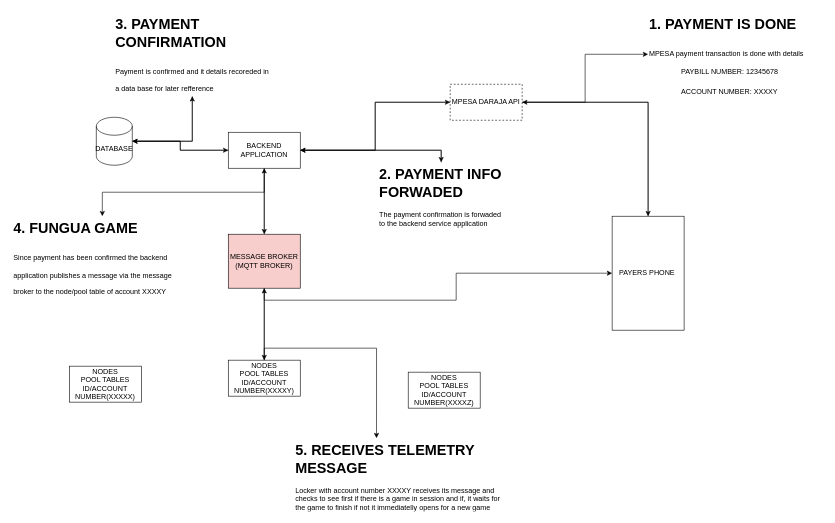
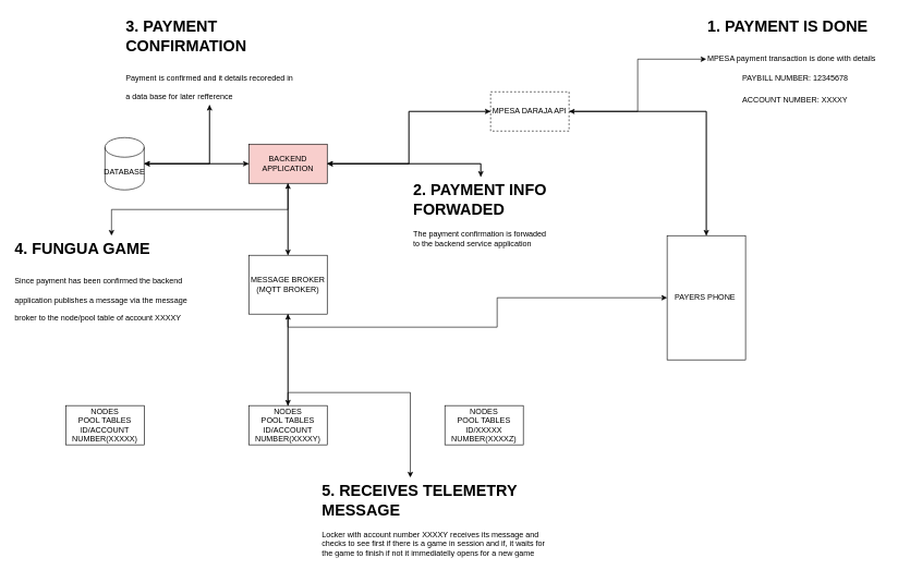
  <mxCell id="0" />
  <mxCell id="1" parent="0" />
- <mxCell id="2" value="NODES&lt;br&gt;POOL TABLES&lt;div&gt;ID/ACCOUNT NUMBER(XXXXX)&lt;/div&gt;" style="rounded=0;whiteSpace=wrap;html=1;" vertex="1" parent="1"><mxGeometry x="115" y="610" width="120" height="60" as="geometry" /></mxCell>
+ <mxCell id="2" value="NODES&lt;br&gt;POOL TABLES&lt;div&gt;ID/ACCOUNT NUMBER(XXXXX)&lt;/div&gt;" style="rounded=0;whiteSpace=wrap;html=1;" vertex="1" parent="1"><mxGeometry x="100" y="620" width="120" height="60" as="geometry" /></mxCell>
  <mxCell id="3" style="edgeStyle=orthogonalEdgeStyle;rounded=0;orthogonalLoop=1;jettySize=auto;html=1;entryX=0.5;entryY=1;entryDx=0;entryDy=0;" edge="1" parent="1" source="4" target="9"><mxGeometry relative="1" as="geometry" /></mxCell>
- <mxCell id="4" value="NODES&lt;br&gt;POOL TABLES&lt;div&gt;ID/ACCOUNT NUMBER(XXXXY)&lt;/div&gt;" style="rounded=0;whiteSpace=wrap;html=1;" vertex="1" parent="1"><mxGeometry x="380" y="600" width="120" height="60" as="geometry" /></mxCell>
- <mxCell id="5" value="NODES&lt;br&gt;POOL TABLES&lt;div&gt;ID/ACCOUNT NUMBER(XXXXZ)&lt;/div&gt;" style="rounded=0;whiteSpace=wrap;html=1;" vertex="1" parent="1"><mxGeometry x="680" y="620" width="120" height="60" as="geometry" /></mxCell>
+ <mxCell id="4" value="NODES&lt;br&gt;POOL TABLES&lt;div&gt;ID/ACCOUNT NUMBER(XXXXY)&lt;/div&gt;" style="rounded=0;whiteSpace=wrap;html=1;" vertex="1" parent="1"><mxGeometry x="380" y="620" width="120" height="60" as="geometry" /></mxCell>
+ <mxCell id="5" value="NODES&lt;br&gt;POOL TABLES&lt;div&gt;ID/XXXXX NUMBER(XXXXZ)&lt;/div&gt;" style="rounded=0;whiteSpace=wrap;html=1;" vertex="1" parent="1"><mxGeometry x="680" y="620" width="120" height="60" as="geometry" /></mxCell>
  <mxCell id="6" style="edgeStyle=orthogonalEdgeStyle;rounded=0;orthogonalLoop=1;jettySize=auto;html=1;exitX=0.5;exitY=0;exitDx=0;exitDy=0;" edge="1" parent="1" source="9" target="14"><mxGeometry relative="1" as="geometry" /></mxCell>
  <mxCell id="7" style="edgeStyle=orthogonalEdgeStyle;rounded=0;orthogonalLoop=1;jettySize=auto;html=1;exitX=0.5;exitY=1;exitDx=0;exitDy=0;entryX=0.5;entryY=0;entryDx=0;entryDy=0;" edge="1" parent="1" source="9" target="4"><mxGeometry relative="1" as="geometry" /></mxCell>
  <mxCell id="8" style="edgeStyle=orthogonalEdgeStyle;rounded=0;orthogonalLoop=1;jettySize=auto;html=1;exitX=0.5;exitY=1;exitDx=0;exitDy=0;" edge="1" parent="1" source="9" target="20"><mxGeometry relative="1" as="geometry" /></mxCell>
- <mxCell id="9" value="MESSAGE BROKER (MQTT BROKER)" style="rounded=0;whiteSpace=wrap;html=1;fillColor=#f8cecc;" vertex="1" parent="1"><mxGeometry x="380" y="390" width="120" height="90" as="geometry" /></mxCell>
+ <mxCell id="9" value="MESSAGE BROKER (MQTT BROKER)" style="rounded=0;whiteSpace=wrap;html=1;" vertex="1" parent="1"><mxGeometry x="380" y="390" width="120" height="90" as="geometry" /></mxCell>
  <mxCell id="10" style="edgeStyle=orthogonalEdgeStyle;rounded=0;orthogonalLoop=1;jettySize=auto;html=1;exitX=0.5;exitY=1;exitDx=0;exitDy=0;entryX=0.5;entryY=0;entryDx=0;entryDy=0;" edge="1" parent="1" source="14" target="9"><mxGeometry relative="1" as="geometry" /></mxCell>
  <mxCell id="11" style="edgeStyle=orthogonalEdgeStyle;rounded=0;orthogonalLoop=1;jettySize=auto;html=1;exitX=1;exitY=0.5;exitDx=0;exitDy=0;entryX=0;entryY=0.5;entryDx=0;entryDy=0;" edge="1" parent="1" source="14" target="18"><mxGeometry relative="1" as="geometry" /></mxCell>
  <mxCell id="12" style="edgeStyle=orthogonalEdgeStyle;rounded=0;orthogonalLoop=1;jettySize=auto;html=1;exitX=0.5;exitY=1;exitDx=0;exitDy=0;entryX=0.5;entryY=0;entryDx=0;entryDy=0;" edge="1" parent="1" source="14" target="29"><mxGeometry relative="1" as="geometry" /></mxCell>
  <mxCell id="13" style="edgeStyle=orthogonalEdgeStyle;rounded=0;orthogonalLoop=1;jettySize=auto;html=1;exitX=1;exitY=0.5;exitDx=0;exitDy=0;entryX=0.5;entryY=0;entryDx=0;entryDy=0;" edge="1" parent="1" source="14" target="26"><mxGeometry relative="1" as="geometry" /></mxCell>
- <mxCell id="14" value="BACKEND APPLICATION" style="rounded=0;whiteSpace=wrap;html=1;" vertex="1" parent="1"><mxGeometry x="380" y="220" width="120" height="60" as="geometry" /></mxCell>
+ <mxCell id="14" value="BACKEND APPLICATION" style="rounded=0;whiteSpace=wrap;html=1;fillColor=#f8cecc;" vertex="1" parent="1"><mxGeometry x="380" y="220" width="120" height="60" as="geometry" /></mxCell>
  <mxCell id="15" style="edgeStyle=orthogonalEdgeStyle;rounded=0;orthogonalLoop=1;jettySize=auto;html=1;exitX=0;exitY=0.5;exitDx=0;exitDy=0;entryX=1;entryY=0.5;entryDx=0;entryDy=0;" edge="1" parent="1" source="18" target="14"><mxGeometry relative="1" as="geometry" /></mxCell>
  <mxCell id="16" style="edgeStyle=orthogonalEdgeStyle;rounded=0;orthogonalLoop=1;jettySize=auto;html=1;exitX=1;exitY=0.5;exitDx=0;exitDy=0;" edge="1" parent="1" source="18" target="20"><mxGeometry relative="1" as="geometry" /></mxCell>
  <mxCell id="17" style="edgeStyle=orthogonalEdgeStyle;rounded=0;orthogonalLoop=1;jettySize=auto;html=1;exitX=1;exitY=0.5;exitDx=0;exitDy=0;" edge="1" parent="1" source="18" target="31"><mxGeometry relative="1" as="geometry" /></mxCell>
  <mxCell id="18" value="MPESA DARAJA API" style="rounded=0;whiteSpace=wrap;html=1;dashed=1;" vertex="1" parent="1"><mxGeometry x="750" y="140" width="120" height="60" as="geometry" /></mxCell>
  <mxCell id="19" style="edgeStyle=orthogonalEdgeStyle;rounded=0;orthogonalLoop=1;jettySize=auto;html=1;exitX=0.5;exitY=0;exitDx=0;exitDy=0;entryX=1;entryY=0.5;entryDx=0;entryDy=0;" edge="1" parent="1" source="20" target="18"><mxGeometry relative="1" as="geometry" /></mxCell>
  <mxCell id="20" value="PAYERS PHONE&amp;nbsp;" style="rounded=0;whiteSpace=wrap;html=1;" vertex="1" parent="1"><mxGeometry x="1020" y="360" width="120" height="190" as="geometry" /></mxCell>
  <mxCell id="21" style="edgeStyle=orthogonalEdgeStyle;rounded=0;orthogonalLoop=1;jettySize=auto;html=1;exitX=1;exitY=0.5;exitDx=0;exitDy=0;exitPerimeter=0;" edge="1" parent="1" source="23" target="14"><mxGeometry relative="1" as="geometry" /></mxCell>
  <mxCell id="22" style="edgeStyle=orthogonalEdgeStyle;rounded=0;orthogonalLoop=1;jettySize=auto;html=1;exitX=1;exitY=0.5;exitDx=0;exitDy=0;exitPerimeter=0;entryX=0.5;entryY=1;entryDx=0;entryDy=0;" edge="1" parent="1" source="23" target="27"><mxGeometry relative="1" as="geometry" /></mxCell>
- <mxCell id="23" value="DATABASE" style="shape=cylinder3;whiteSpace=wrap;html=1;boundedLbl=1;backgroundOutline=1;size=15;" vertex="1" parent="1"><mxGeometry x="160" y="195" width="60" height="80" as="geometry" /></mxCell>
+ <mxCell id="23" value="DATABASE" style="shape=cylinder3;whiteSpace=wrap;html=1;boundedLbl=1;backgroundOutline=1;size=15;" vertex="1" parent="1"><mxGeometry x="160" y="210" width="60" height="80" as="geometry" /></mxCell>
  <mxCell id="24" style="edgeStyle=orthogonalEdgeStyle;rounded=0;orthogonalLoop=1;jettySize=auto;html=1;exitX=0;exitY=0.5;exitDx=0;exitDy=0;entryX=1;entryY=0.5;entryDx=0;entryDy=0;entryPerimeter=0;" edge="1" parent="1" source="14" target="23"><mxGeometry relative="1" as="geometry" /></mxCell>
  <mxCell id="25" style="edgeStyle=orthogonalEdgeStyle;rounded=0;orthogonalLoop=1;jettySize=auto;html=1;exitX=0.5;exitY=0;exitDx=0;exitDy=0;entryX=1;entryY=0.5;entryDx=0;entryDy=0;" edge="1" parent="1" source="26" target="14"><mxGeometry relative="1" as="geometry" /></mxCell>
  <mxCell id="26" value="&lt;h1 style=&quot;margin-top: 0px;&quot;&gt;2. PAYMENT INFO FORWADED&lt;/h1&gt;&lt;p&gt;The payment confirmation is forwaded to the backend service application&amp;nbsp;&lt;/p&gt;" style="text;html=1;whiteSpace=wrap;overflow=hidden;rounded=0;" vertex="1" parent="1"><mxGeometry x="630" y="270" width="210" height="120" as="geometry" /></mxCell>
  <mxCell id="27" value="&lt;h1 style=&quot;margin-top: 0px;&quot;&gt;&lt;span style=&quot;background-color: transparent; color: light-dark(rgb(0, 0, 0), rgb(255, 255, 255));&quot;&gt;3. PAYMENT CONFIRMATION&lt;/span&gt;&lt;/h1&gt;&lt;h1 style=&quot;margin-top: 0px;&quot;&gt;&lt;span style=&quot;font-size: 12px; font-weight: 400;&quot;&gt;Payment is confirmed and it details recoreded in a data base for later refference&lt;/span&gt;&lt;/h1&gt;" style="text;html=1;whiteSpace=wrap;overflow=hidden;rounded=0;" vertex="1" parent="1"><mxGeometry x="190" y="20" width="260" height="140" as="geometry" /></mxCell>
  <mxCell id="28" style="edgeStyle=orthogonalEdgeStyle;rounded=0;orthogonalLoop=1;jettySize=auto;html=1;exitX=0.5;exitY=1;exitDx=0;exitDy=0;entryX=1;entryY=0.5;entryDx=0;entryDy=0;entryPerimeter=0;" edge="1" parent="1" source="27" target="23"><mxGeometry relative="1" as="geometry" /></mxCell>
  <mxCell id="29" value="&lt;h1 style=&quot;margin-top: 0px;&quot;&gt;&lt;span style=&quot;background-color: transparent; color: light-dark(rgb(0, 0, 0), rgb(255, 255, 255));&quot;&gt;4. FUNGUA GAME&lt;/span&gt;&lt;/h1&gt;&lt;h1 style=&quot;margin-top: 0px;&quot;&gt;&lt;span style=&quot;background-color: transparent; color: light-dark(rgb(0, 0, 0), rgb(255, 255, 255)); font-size: 12px; font-weight: normal;&quot;&gt;Since payment has been confirmed the backend application publishes a message via the message broker to the node/pool table of account XXXXY&lt;/span&gt;&lt;/h1&gt;" style="text;html=1;whiteSpace=wrap;overflow=hidden;rounded=0;" vertex="1" parent="1"><mxGeometry x="20" y="360" width="300" height="140" as="geometry" /></mxCell>
  <mxCell id="30" value="&lt;h1 style=&quot;margin-top: 0px;&quot;&gt;5. RECEIVES TELEMETRY MESSAGE&lt;/h1&gt;&lt;p&gt;Locker with account number XXXXY receives its message and checks to see first if there is a game in session and if, it waits for the game to finish if not it immediatelly opens for a new game&lt;/p&gt;" style="text;html=1;whiteSpace=wrap;overflow=hidden;rounded=0;" vertex="1" parent="1"><mxGeometry x="490" y="730" width="360" height="120" as="geometry" /></mxCell>
  <mxCell id="31" value="&lt;h1 style=&quot;margin-top: 0px;&quot;&gt;&lt;span style=&quot;background-color: transparent; color: light-dark(rgb(0, 0, 0), rgb(255, 255, 255));&quot;&gt;1. PAYMENT IS DONE&lt;/span&gt;&lt;/h1&gt;&lt;h1 style=&quot;margin-top: 0px;&quot;&gt;&lt;span style=&quot;background-color: transparent; color: light-dark(rgb(0, 0, 0), rgb(255, 255, 255)); font-size: 12px; font-weight: normal;&quot;&gt;MPESA payment transaction is done with details&amp;nbsp;&lt;br&gt;&lt;span style=&quot;white-space: pre;&quot;&gt;&#09;&lt;/span&gt;&lt;span style=&quot;white-space: pre;&quot;&gt;&#09;&lt;/span&gt;PAYBILL NUMBER: 12345678&lt;br&gt;&lt;/span&gt;&lt;/h1&gt;&lt;div&gt;&lt;span style=&quot;background-color: transparent; color: light-dark(rgb(0, 0, 0), rgb(255, 255, 255)); font-size: 12px; font-weight: normal;&quot;&gt;&lt;span style=&quot;white-space: pre;&quot;&gt;&#09;&lt;/span&gt;&lt;span style=&quot;white-space: pre;&quot;&gt;&#09;&lt;/span&gt;ACCOUNT NUMBER: XXXXY&lt;br&gt;&lt;/span&gt;&lt;/div&gt;" style="text;html=1;whiteSpace=wrap;overflow=hidden;rounded=0;" vertex="1" parent="1"><mxGeometry x="1080" y="20" width="290" height="140" as="geometry" /></mxCell>
  <mxCell id="32" style="edgeStyle=orthogonalEdgeStyle;rounded=0;orthogonalLoop=1;jettySize=auto;html=1;exitX=0.5;exitY=0;exitDx=0;exitDy=0;entryX=0.381;entryY=0;entryDx=0;entryDy=0;entryPerimeter=0;" edge="1" parent="1" source="4" target="30"><mxGeometry relative="1" as="geometry" /></mxCell>
